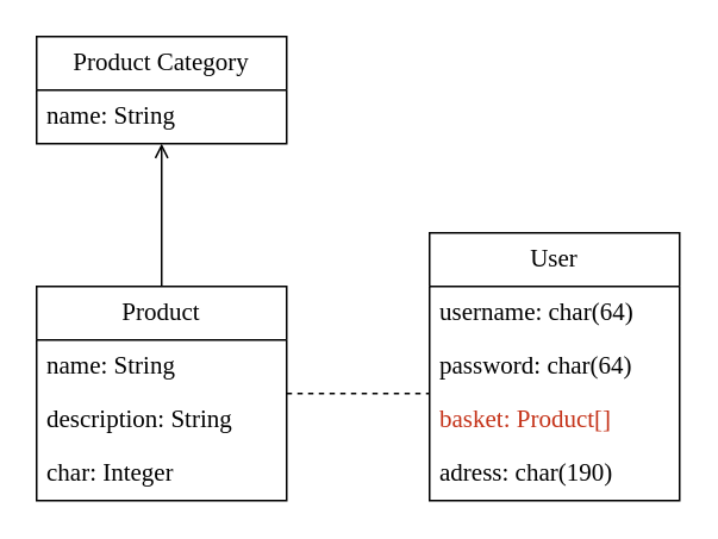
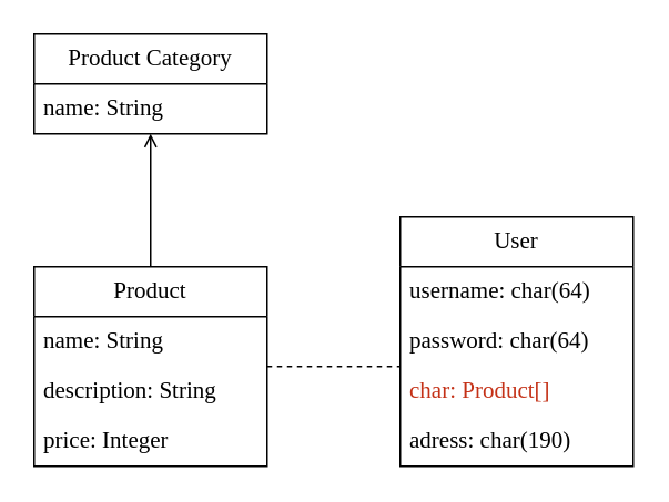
  <mxCell id="0" />
  <mxCell id="1" parent="0" />
  <mxCell id="2" value="User" style="swimlane;fontStyle=0;childLayout=stackLayout;horizontal=1;startSize=30;horizontalStack=0;resizeParent=1;resizeParentMax=0;resizeLast=0;collapsible=1;marginBottom=0;whiteSpace=wrap;html=1;strokeWidth=1;fontFamily=Times New Roman;fontSize=14;" vertex="1" parent="1"><mxGeometry x="240" y="130" width="140" height="150" as="geometry" /></mxCell>
  <mxCell id="3" value="username: char(64)" style="text;strokeColor=none;fillColor=none;align=left;verticalAlign=middle;spacingLeft=4;spacingRight=4;overflow=hidden;points=[[0,0.5],[1,0.5]];portConstraint=eastwest;rotatable=0;whiteSpace=wrap;html=1;strokeWidth=1;fontFamily=Times New Roman;fontSize=14;" vertex="1" parent="2"><mxGeometry y="30" width="140" height="30" as="geometry" /></mxCell>
  <mxCell id="4" value="password: char(64)" style="text;strokeColor=none;fillColor=none;align=left;verticalAlign=middle;spacingLeft=4;spacingRight=4;overflow=hidden;points=[[0,0.5],[1,0.5]];portConstraint=eastwest;rotatable=0;whiteSpace=wrap;html=1;strokeWidth=1;fontFamily=Times New Roman;fontSize=14;" vertex="1" parent="2"><mxGeometry y="60" width="140" height="30" as="geometry" /></mxCell>
- <mxCell id="5" value="&lt;font style=&quot;font-size: 14px;&quot; color=&quot;#c43117&quot;&gt;basket: Product[]&lt;/font&gt;" style="text;strokeColor=none;fillColor=none;align=left;verticalAlign=middle;spacingLeft=4;spacingRight=4;overflow=hidden;points=[[0,0.5],[1,0.5]];portConstraint=eastwest;rotatable=0;whiteSpace=wrap;html=1;strokeWidth=1;fontFamily=Times New Roman;fontSize=14;" vertex="1" parent="2"><mxGeometry y="90" width="140" height="30" as="geometry" /></mxCell>
+ <mxCell id="5" value="&lt;font style=&quot;font-size: 14px;&quot; color=&quot;#c43117&quot;&gt;char: Product[]&lt;/font&gt;" style="text;strokeColor=none;fillColor=none;align=left;verticalAlign=middle;spacingLeft=4;spacingRight=4;overflow=hidden;points=[[0,0.5],[1,0.5]];portConstraint=eastwest;rotatable=0;whiteSpace=wrap;html=1;strokeWidth=1;fontFamily=Times New Roman;fontSize=14;" vertex="1" parent="2"><mxGeometry y="90" width="140" height="30" as="geometry" /></mxCell>
  <mxCell id="6" value="adress: char(190)" style="text;strokeColor=none;fillColor=none;align=left;verticalAlign=middle;spacingLeft=4;spacingRight=4;overflow=hidden;points=[[0,0.5],[1,0.5]];portConstraint=eastwest;rotatable=0;whiteSpace=wrap;html=1;strokeWidth=1;fontFamily=Times New Roman;fontSize=14;" vertex="1" parent="2"><mxGeometry y="120" width="140" height="30" as="geometry" /></mxCell>
  <mxCell id="7" style="edgeStyle=orthogonalEdgeStyle;rounded=0;orthogonalLoop=1;jettySize=auto;html=1;endArrow=open;endFill=0;" edge="1" parent="1" source="9" target="13"><mxGeometry relative="1" as="geometry" /></mxCell>
  <mxCell id="8" style="rounded=0;orthogonalLoop=1;jettySize=auto;html=1;endArrow=none;endFill=0;entryX=0;entryY=0;entryDx=0;entryDy=0;entryPerimeter=0;dashed=1;" edge="1" parent="1" source="9" target="5"><mxGeometry relative="1" as="geometry" /></mxCell>
  <mxCell id="9" value="Product" style="swimlane;fontStyle=0;childLayout=stackLayout;horizontal=1;startSize=30;horizontalStack=0;resizeParent=1;resizeParentMax=0;resizeLast=0;collapsible=1;marginBottom=0;whiteSpace=wrap;html=1;strokeWidth=1;fontFamily=Times New Roman;fontSize=14;" vertex="1" parent="1"><mxGeometry x="20" y="160" width="140" height="120" as="geometry" /></mxCell>
  <mxCell id="10" value="name: String" style="text;strokeColor=none;fillColor=none;align=left;verticalAlign=middle;spacingLeft=4;spacingRight=4;overflow=hidden;points=[[0,0.5],[1,0.5]];portConstraint=eastwest;rotatable=0;whiteSpace=wrap;html=1;strokeWidth=1;fontFamily=Times New Roman;fontSize=14;" vertex="1" parent="9"><mxGeometry y="30" width="140" height="30" as="geometry" /></mxCell>
  <mxCell id="11" value="description: String" style="text;strokeColor=none;fillColor=none;align=left;verticalAlign=middle;spacingLeft=4;spacingRight=4;overflow=hidden;points=[[0,0.5],[1,0.5]];portConstraint=eastwest;rotatable=0;whiteSpace=wrap;html=1;strokeWidth=1;fontFamily=Times New Roman;fontSize=14;" vertex="1" parent="9"><mxGeometry y="60" width="140" height="30" as="geometry" /></mxCell>
- <mxCell id="12" value="char: Integer" style="text;strokeColor=none;fillColor=none;align=left;verticalAlign=middle;spacingLeft=4;spacingRight=4;overflow=hidden;points=[[0,0.5],[1,0.5]];portConstraint=eastwest;rotatable=0;whiteSpace=wrap;html=1;strokeWidth=1;fontFamily=Times New Roman;fontSize=14;" vertex="1" parent="9"><mxGeometry y="90" width="140" height="30" as="geometry" /></mxCell>
+ <mxCell id="12" value="price: Integer" style="text;strokeColor=none;fillColor=none;align=left;verticalAlign=middle;spacingLeft=4;spacingRight=4;overflow=hidden;points=[[0,0.5],[1,0.5]];portConstraint=eastwest;rotatable=0;whiteSpace=wrap;html=1;strokeWidth=1;fontFamily=Times New Roman;fontSize=14;" vertex="1" parent="9"><mxGeometry y="90" width="140" height="30" as="geometry" /></mxCell>
  <mxCell id="13" value="Product Category" style="swimlane;fontStyle=0;childLayout=stackLayout;horizontal=1;startSize=30;horizontalStack=0;resizeParent=1;resizeParentMax=0;resizeLast=0;collapsible=1;marginBottom=0;whiteSpace=wrap;html=1;strokeWidth=1;fontFamily=Times New Roman;fontSize=14;" vertex="1" parent="1"><mxGeometry x="20" y="20" width="140" height="60" as="geometry" /></mxCell>
  <mxCell id="14" value="name: String" style="text;strokeColor=none;fillColor=none;align=left;verticalAlign=middle;spacingLeft=4;spacingRight=4;overflow=hidden;points=[[0,0.5],[1,0.5]];portConstraint=eastwest;rotatable=0;whiteSpace=wrap;html=1;strokeWidth=1;fontFamily=Times New Roman;fontSize=14;" vertex="1" parent="13"><mxGeometry y="30" width="140" height="30" as="geometry" /></mxCell>
